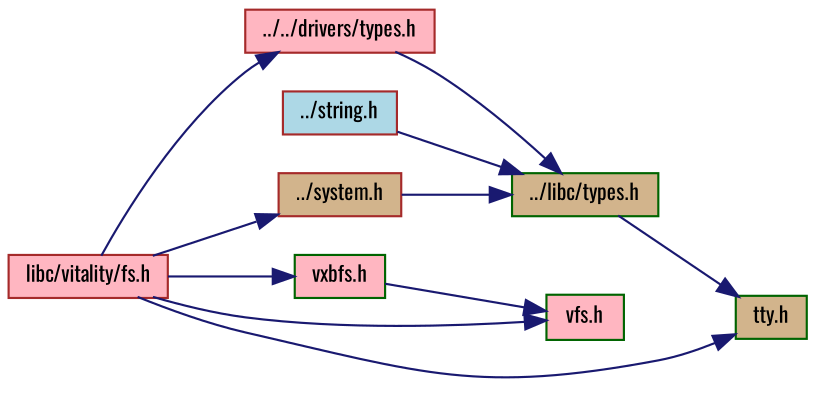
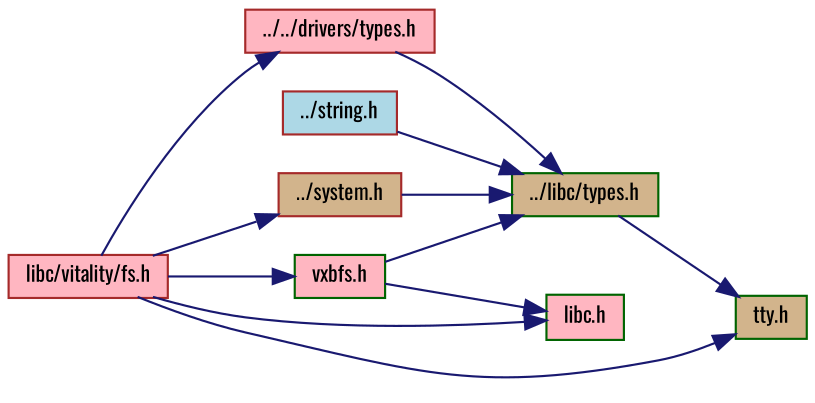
  digraph {
    fontname=Oswald
    rankdir=LR
    node [color=brown fillcolor=lightpink fontname=Oswald fontsize=10 shape=record style=filled]
    edge [color=midnightblue fontname=Oswald fontsize=10 labelfontname=Helvetica labelfontsize=10 style=solid]
    n1 [fontcolor=black height=0.2 label="libc/vitality/fs.h" width=0.4]
    n2 [height=0.2 label="../../drivers/types.h" width=0.4]
    n3 [fillcolor=tan height=0.2 label="../system.h" width=0.4]
    n4 [color=darkgreen fillcolor=tan height=0.2 label="tty.h" width=0.4]
    n5 [color=darkgreen height=0.2 label="vxbfs.h" width=0.4]
-   n6 [color=darkgreen height=0.2 label="vfs.h" width=0.4]
+   n6 [color=darkgreen height=0.2 label="libc.h" width=0.4]
    n7 [color=darkgreen fillcolor=tan height=0.2 label="../libc/types.h" width=0.4]
    n8 [fillcolor=lightblue height=0.2 label="../string.h" width=0.4]
    n1 -> n2
    n1 -> n3
    n1 -> n4
    n1 -> n5
    n1 -> n6
    n2 -> n7
    n3 -> n7
    n5 -> n6
+   n5 -> n7
    n7 -> n4
    n8 -> n7
  }
